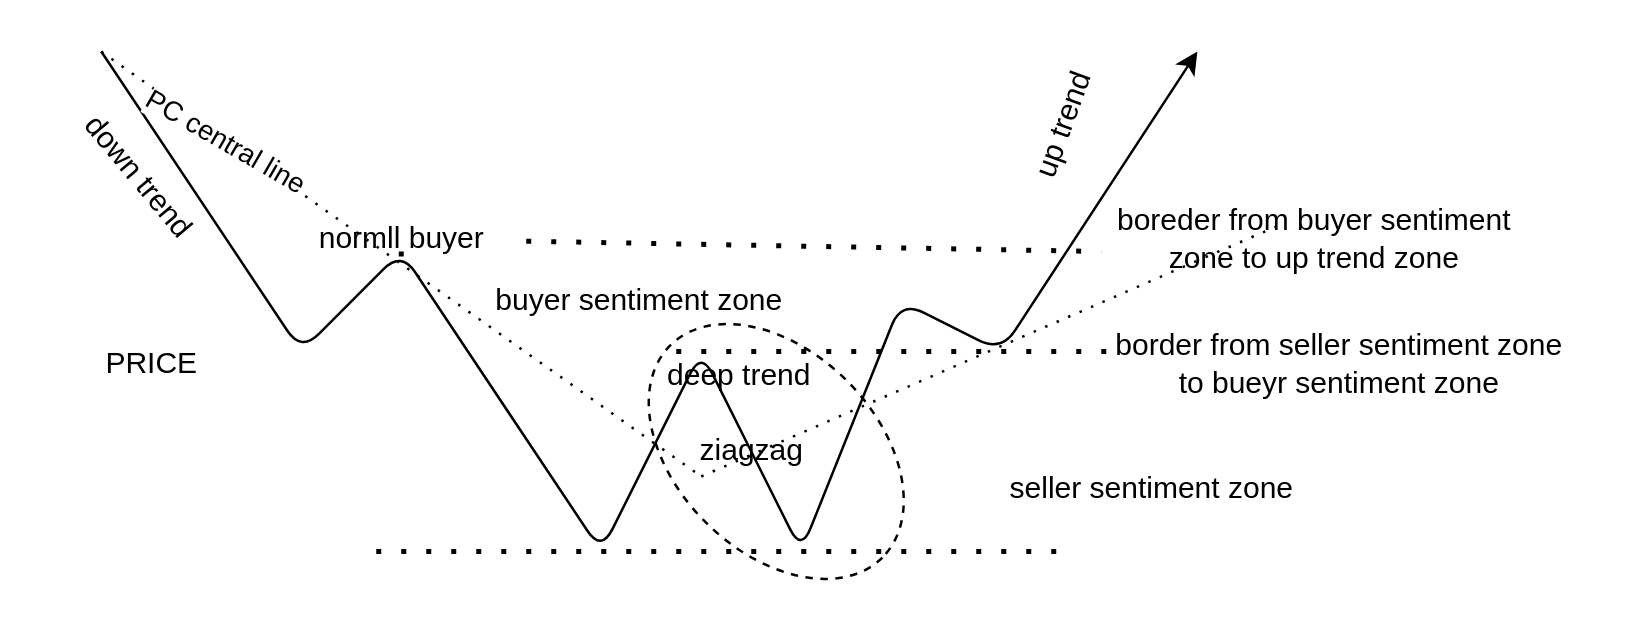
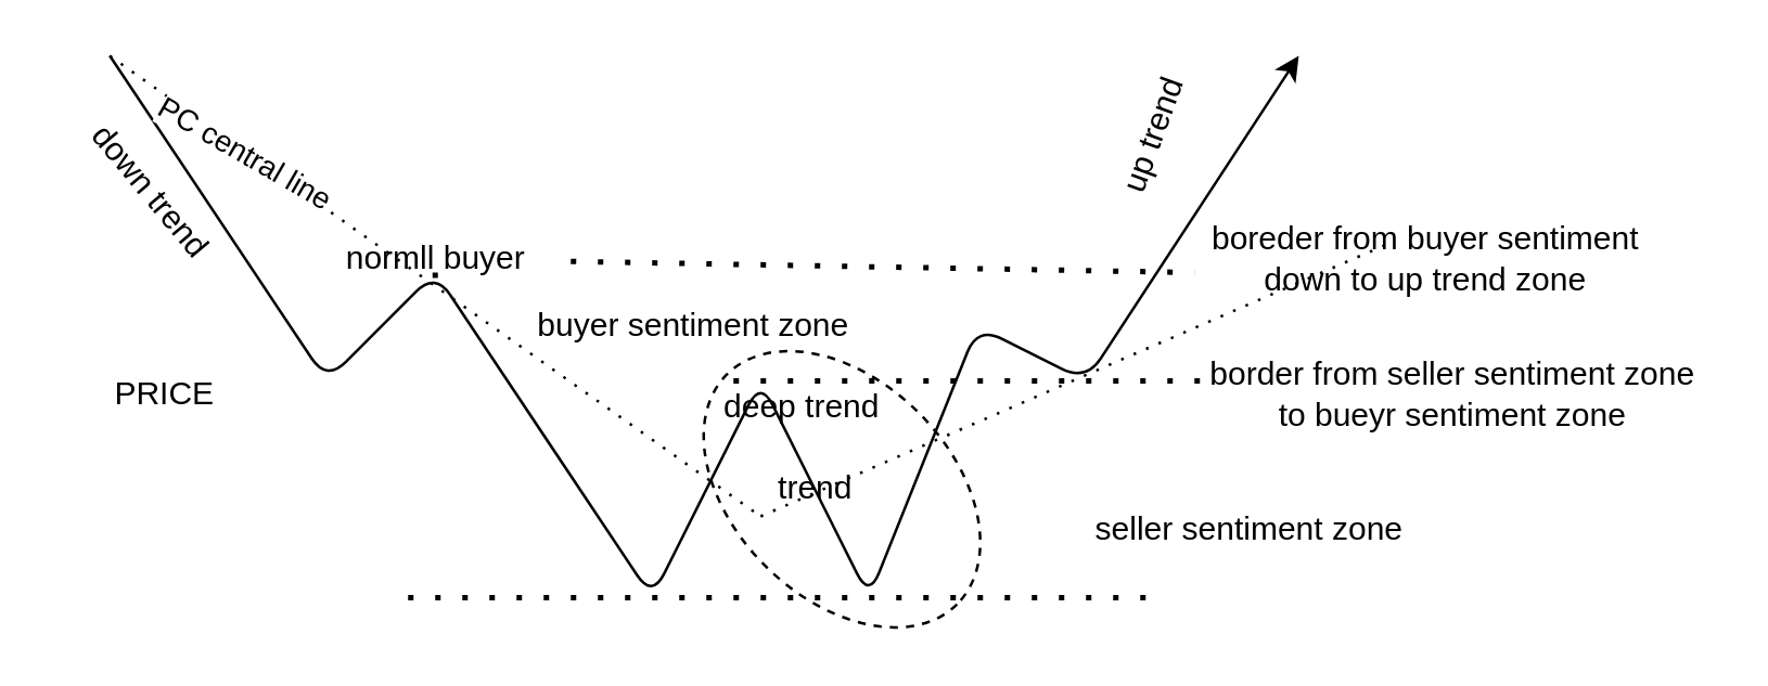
  <mxCell id="0" />
  <mxCell id="1" parent="0" />
  <mxCell id="2" value="" style="ellipse;whiteSpace=wrap;html=1;rotation=45;dashed=1;" vertex="1" parent="1"><mxGeometry x="250.001" y="140.001" width="120" height="80" as="geometry" /></mxCell>
  <mxCell id="3" value="" style="endArrow=classic;html=1;startArrow=none;" edge="1" parent="1"><mxGeometry width="50" height="50" relative="1" as="geometry"><mxPoint x="40" y="20" as="sourcePoint" /><mxPoint x="478.462" y="20" as="targetPoint" /><Array as="points"><mxPoint x="120" y="140" /><mxPoint x="160" y="100" /><mxPoint x="240" y="220" /><mxPoint x="280" y="140" /><mxPoint x="320" y="220" /><mxPoint x="360" y="120" /><mxPoint x="400" y="140" /></Array></mxGeometry></mxCell>
  <mxCell id="4" value="" style="endArrow=none;dashed=1;html=1;dashPattern=1 4;" edge="1" parent="1"><mxGeometry width="50" height="50" relative="1" as="geometry"><mxPoint x="40" y="20" as="sourcePoint" /><mxPoint x="280" y="190" as="targetPoint" /></mxGeometry></mxCell>
  <mxCell id="5" value="PC central line" style="edgeLabel;html=1;align=center;verticalAlign=middle;resizable=0;points=[];rotation=30;" vertex="1" connectable="0" parent="4"><mxGeometry x="-0.587" relative="1" as="geometry"><mxPoint as="offset" /></mxGeometry></mxCell>
  <mxCell id="6" value="" style="endArrow=none;dashed=1;html=1;strokeWidth=2;dashPattern=1 4;" edge="1" parent="1"><mxGeometry width="50" height="50" relative="1" as="geometry"><mxPoint x="270" y="140" as="sourcePoint" /><mxPoint x="450" y="140" as="targetPoint" /></mxGeometry></mxCell>
  <mxCell id="7" value="" style="endArrow=none;dashed=1;html=1;dashPattern=1 4;strokeWidth=2;startArrow=none;" edge="1" parent="1" source="17"><mxGeometry width="50" height="50" relative="1" as="geometry"><mxPoint x="160" y="100" as="sourcePoint" /><mxPoint x="440" y="100" as="targetPoint" /></mxGeometry></mxCell>
  <mxCell id="8" value="" style="endArrow=none;dashed=1;html=1;dashPattern=1 4;strokeWidth=2;" edge="1" parent="1"><mxGeometry width="50" height="50" relative="1" as="geometry"><mxPoint x="150" y="220" as="sourcePoint" /><mxPoint x="430" y="220" as="targetPoint" /></mxGeometry></mxCell>
  <mxCell id="9" value="seller sentiment zone" style="text;html=1;align=center;verticalAlign=middle;resizable=0;points=[];autosize=1;strokeColor=none;" vertex="1" parent="1"><mxGeometry x="395" y="185" width="130" height="20" as="geometry" /></mxCell>
  <mxCell id="10" value="up trend" style="text;html=1;align=center;verticalAlign=middle;resizable=0;points=[];autosize=1;strokeColor=none;rotation=-70;" vertex="1" parent="1"><mxGeometry x="395" y="40" width="60" height="20" as="geometry" /></mxCell>
  <mxCell id="11" value="buyer sentiment zone" style="text;html=1;align=center;verticalAlign=middle;resizable=0;points=[];autosize=1;strokeColor=none;" vertex="1" parent="1"><mxGeometry x="190" y="110" width="130" height="20" as="geometry" /></mxCell>
  <mxCell id="12" value="down trend" style="text;html=1;align=center;verticalAlign=middle;resizable=0;points=[];autosize=1;strokeColor=none;rotation=50;" vertex="1" parent="1"><mxGeometry x="20" y="60" width="70" height="20" as="geometry" /></mxCell>
  <mxCell id="13" value="" style="endArrow=none;dashed=1;html=1;dashPattern=1 4;" edge="1" parent="1"><mxGeometry width="50" height="50" relative="1" as="geometry"><mxPoint x="280" y="190" as="sourcePoint" /><mxPoint x="510" y="90" as="targetPoint" /></mxGeometry></mxCell>
- <mxCell id="14" value="ziagzag" style="text;html=1;align=center;verticalAlign=middle;resizable=0;points=[];autosize=1;strokeColor=none;" vertex="1" parent="1"><mxGeometry x="270" y="170" width="60" height="20" as="geometry" /></mxCell>
+ <mxCell id="14" value="trend" style="text;html=1;align=center;verticalAlign=middle;resizable=0;points=[];autosize=1;strokeColor=none;" vertex="1" parent="1"><mxGeometry x="270" y="170" width="60" height="20" as="geometry" /></mxCell>
  <mxCell id="15" value="border from seller sentiment zone&lt;br&gt;to bueyr sentiment zone" style="text;html=1;align=center;verticalAlign=middle;resizable=0;points=[];autosize=1;strokeColor=none;" vertex="1" parent="1"><mxGeometry x="440" y="130" width="190" height="30" as="geometry" /></mxCell>
- <mxCell id="16" value="boreder from buyer sentiment &lt;br&gt;zone to up trend zone" style="text;html=1;align=center;verticalAlign=middle;resizable=0;points=[];autosize=1;strokeColor=none;" vertex="1" parent="1"><mxGeometry x="440" y="80" width="170" height="30" as="geometry" /></mxCell>
+ <mxCell id="16" value="boreder from buyer sentiment &lt;br&gt;down to up trend zone" style="text;html=1;align=center;verticalAlign=middle;resizable=0;points=[];autosize=1;strokeColor=none;" vertex="1" parent="1"><mxGeometry x="440" y="80" width="170" height="30" as="geometry" /></mxCell>
  <mxCell id="17" value="normll buyer" style="text;html=1;align=center;verticalAlign=middle;resizable=0;points=[];autosize=1;strokeColor=none;" vertex="1" parent="1"><mxGeometry x="110" y="85" width="100" height="20" as="geometry" /></mxCell>
  <mxCell id="18" value="" style="endArrow=none;dashed=1;html=1;dashPattern=1 4;strokeWidth=2;" edge="1" parent="1" target="17"><mxGeometry width="50" height="50" relative="1" as="geometry"><mxPoint x="160" y="100" as="sourcePoint" /><mxPoint x="440" y="100" as="targetPoint" /></mxGeometry></mxCell>
  <mxCell id="19" value="deep trend" style="text;html=1;align=center;verticalAlign=middle;resizable=0;points=[];autosize=1;strokeColor=none;" vertex="1" parent="1"><mxGeometry x="250" y="140" width="90" height="20" as="geometry" /></mxCell>
  <mxCell id="20" value="PRICE" style="text;html=1;align=center;verticalAlign=middle;resizable=0;points=[];autosize=1;strokeColor=none;" vertex="1" parent="1"><mxGeometry x="35" y="135" width="50" height="20" as="geometry" /></mxCell>
